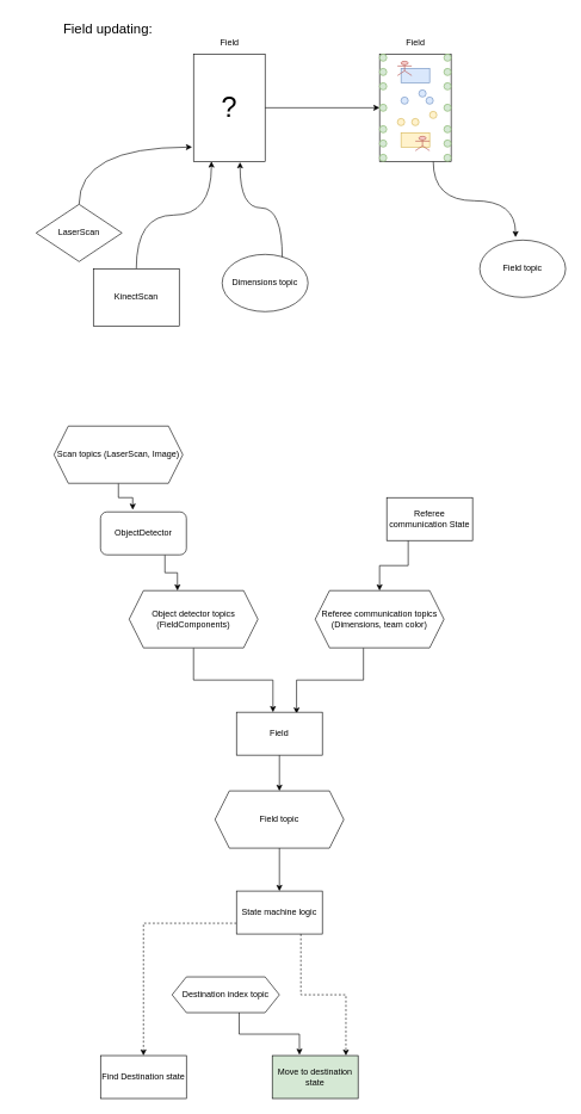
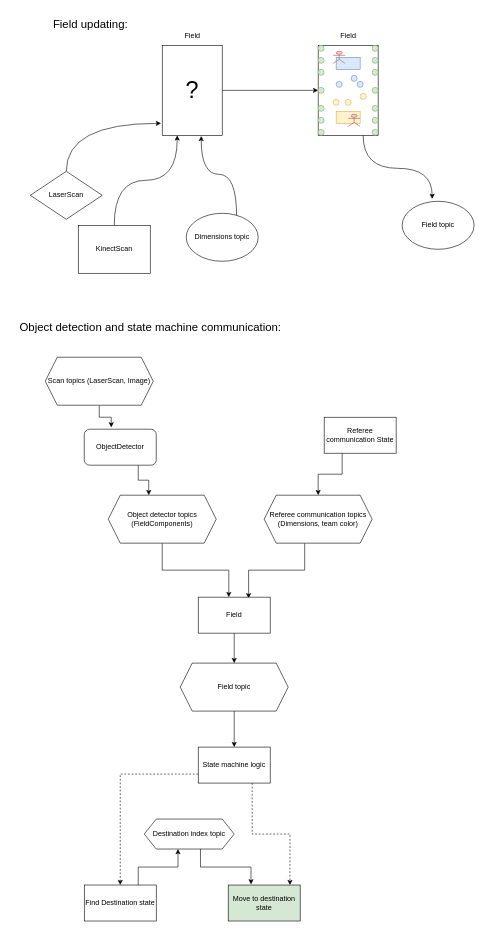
  <mxCell id="0" />
  <mxCell id="1" parent="0" />
  <mxCell id="2" value="Field updating:" style="text;html=1;align=center;verticalAlign=middle;resizable=0;points=[];autosize=1;strokeColor=none;fillColor=none;fontSize=19;" vertex="1" parent="1"><mxGeometry x="75" y="20" width="150" height="40" as="geometry" /></mxCell>
  <mxCell id="3" value="" style="edgeStyle=orthogonalEdgeStyle;rounded=0;orthogonalLoop=1;jettySize=auto;html=1;" edge="1" parent="1" source="4" target="13"><mxGeometry relative="1" as="geometry" /></mxCell>
  <mxCell id="4" value="&lt;font style=&quot;font-size: 39px;&quot;&gt;?&lt;/font&gt;" style="rounded=0;whiteSpace=wrap;html=1;" vertex="1" parent="1"><mxGeometry x="270" y="75" width="100" height="150" as="geometry" /></mxCell>
  <mxCell id="5" style="edgeStyle=orthogonalEdgeStyle;orthogonalLoop=1;jettySize=auto;html=1;exitX=0.5;exitY=0;exitDx=0;exitDy=0;curved=1;entryX=-0.02;entryY=0.867;entryDx=0;entryDy=0;entryPerimeter=0;" edge="1" parent="1" source="6" target="4"><mxGeometry relative="1" as="geometry"><mxPoint x="230" y="205" as="targetPoint" /><Array as="points"><mxPoint x="110" y="205" /></Array></mxGeometry></mxCell>
  <mxCell id="6" value="&lt;div&gt;LaserScan&lt;/div&gt;" style="rhombus;whiteSpace=wrap;html=1;" vertex="1" parent="1"><mxGeometry x="50" y="285" width="120" height="80" as="geometry" /></mxCell>
  <mxCell id="7" style="orthogonalLoop=1;jettySize=auto;html=1;exitX=0.5;exitY=0;exitDx=0;exitDy=0;entryX=0.25;entryY=1;entryDx=0;entryDy=0;edgeStyle=orthogonalEdgeStyle;curved=1;" edge="1" parent="1" source="8" target="4"><mxGeometry relative="1" as="geometry"><mxPoint x="290" y="235" as="targetPoint" /></mxGeometry></mxCell>
  <mxCell id="8" value="KinectScan" style="whiteSpace=wrap;html=1;rounded=0;" vertex="1" parent="1"><mxGeometry x="130" y="375" width="120" height="80" as="geometry" /></mxCell>
  <mxCell id="9" value="Field topic" style="ellipse;whiteSpace=wrap;html=1;" vertex="1" parent="1"><mxGeometry x="670" y="335" width="120" height="80" as="geometry" /></mxCell>
  <mxCell id="10" style="edgeStyle=orthogonalEdgeStyle;orthogonalLoop=1;jettySize=auto;html=1;exitX=0.7;exitY=0.063;exitDx=0;exitDy=0;entryX=0.65;entryY=1.007;entryDx=0;entryDy=0;entryPerimeter=0;curved=1;exitPerimeter=0;" edge="1" parent="1" source="11" target="4"><mxGeometry relative="1" as="geometry" /></mxCell>
  <mxCell id="11" value="Dimensions topic" style="ellipse;whiteSpace=wrap;html=1;" vertex="1" parent="1"><mxGeometry x="310" y="355" width="120" height="80" as="geometry" /></mxCell>
  <mxCell id="12" style="edgeStyle=orthogonalEdgeStyle;orthogonalLoop=1;jettySize=auto;html=1;exitX=0.75;exitY=1;exitDx=0;exitDy=0;entryX=0.417;entryY=-0.05;entryDx=0;entryDy=0;entryPerimeter=0;curved=1;" edge="1" parent="1" source="13" target="9"><mxGeometry relative="1" as="geometry" /></mxCell>
  <mxCell id="13" value="" style="rounded=0;whiteSpace=wrap;html=1;" vertex="1" parent="1"><mxGeometry x="530" y="75" width="100" height="150" as="geometry" /></mxCell>
  <mxCell id="14" value="Field" style="text;html=1;align=center;verticalAlign=middle;resizable=0;points=[];autosize=1;strokeColor=none;fillColor=none;" vertex="1" parent="1"><mxGeometry x="295" y="45" width="50" height="30" as="geometry" /></mxCell>
  <mxCell id="15" value="Field" style="text;html=1;align=center;verticalAlign=middle;resizable=0;points=[];autosize=1;strokeColor=none;fillColor=none;" vertex="1" parent="1"><mxGeometry x="555" y="45" width="50" height="30" as="geometry" /></mxCell>
  <mxCell id="16" value="" style="ellipse;whiteSpace=wrap;html=1;aspect=fixed;fillColor=#d5e8d4;strokeColor=#82b366;" vertex="1" parent="1"><mxGeometry x="530" y="75" width="10" height="10" as="geometry" /></mxCell>
  <mxCell id="17" value="" style="ellipse;whiteSpace=wrap;html=1;aspect=fixed;fillColor=#d5e8d4;strokeColor=#82b366;" vertex="1" parent="1"><mxGeometry x="620" y="75" width="10" height="10" as="geometry" /></mxCell>
  <mxCell id="18" value="" style="ellipse;whiteSpace=wrap;html=1;aspect=fixed;fillColor=#d5e8d4;strokeColor=#82b366;" vertex="1" parent="1"><mxGeometry x="530" y="215" width="10" height="10" as="geometry" /></mxCell>
  <mxCell id="19" value="" style="ellipse;whiteSpace=wrap;html=1;aspect=fixed;fillColor=#d5e8d4;strokeColor=#82b366;" vertex="1" parent="1"><mxGeometry x="620" y="215" width="10" height="10" as="geometry" /></mxCell>
  <mxCell id="20" value="" style="ellipse;whiteSpace=wrap;html=1;aspect=fixed;fillColor=#d5e8d4;strokeColor=#82b366;" vertex="1" parent="1"><mxGeometry x="530" y="145" width="10" height="10" as="geometry" /></mxCell>
  <mxCell id="21" value="" style="ellipse;whiteSpace=wrap;html=1;aspect=fixed;fillColor=#d5e8d4;strokeColor=#82b366;" vertex="1" parent="1"><mxGeometry x="620" y="145" width="10" height="10" as="geometry" /></mxCell>
  <mxCell id="22" value="" style="ellipse;whiteSpace=wrap;html=1;aspect=fixed;fillColor=#d5e8d4;strokeColor=#82b366;" vertex="1" parent="1"><mxGeometry x="530" y="95" width="10" height="10" as="geometry" /></mxCell>
  <mxCell id="23" value="" style="ellipse;whiteSpace=wrap;html=1;aspect=fixed;fillColor=#d5e8d4;strokeColor=#82b366;" vertex="1" parent="1"><mxGeometry x="620" y="95" width="10" height="10" as="geometry" /></mxCell>
  <mxCell id="24" value="" style="ellipse;whiteSpace=wrap;html=1;aspect=fixed;fillColor=#d5e8d4;strokeColor=#82b366;" vertex="1" parent="1"><mxGeometry x="530" y="195" width="10" height="10" as="geometry" /></mxCell>
  <mxCell id="25" value="" style="ellipse;whiteSpace=wrap;html=1;aspect=fixed;fillColor=#d5e8d4;strokeColor=#82b366;" vertex="1" parent="1"><mxGeometry x="620" y="195" width="10" height="10" as="geometry" /></mxCell>
  <mxCell id="26" value="" style="ellipse;whiteSpace=wrap;html=1;aspect=fixed;fillColor=#d5e8d4;strokeColor=#82b366;" vertex="1" parent="1"><mxGeometry x="530" y="175" width="10" height="10" as="geometry" /></mxCell>
  <mxCell id="27" value="" style="ellipse;whiteSpace=wrap;html=1;aspect=fixed;fillColor=#d5e8d4;strokeColor=#82b366;" vertex="1" parent="1"><mxGeometry x="620" y="175" width="10" height="10" as="geometry" /></mxCell>
  <mxCell id="28" value="" style="ellipse;whiteSpace=wrap;html=1;aspect=fixed;fillColor=#d5e8d4;strokeColor=#82b366;" vertex="1" parent="1"><mxGeometry x="530" y="115" width="10" height="10" as="geometry" /></mxCell>
  <mxCell id="29" value="" style="ellipse;whiteSpace=wrap;html=1;aspect=fixed;fillColor=#d5e8d4;strokeColor=#82b366;" vertex="1" parent="1"><mxGeometry x="620" y="115" width="10" height="10" as="geometry" /></mxCell>
  <mxCell id="30" value="" style="rounded=0;whiteSpace=wrap;html=1;fillColor=#dae8fc;strokeColor=#6c8ebf;" vertex="1" parent="1"><mxGeometry x="560" y="95" width="40" height="20" as="geometry" /></mxCell>
  <mxCell id="31" value="" style="rounded=0;whiteSpace=wrap;html=1;fillColor=#fff2cc;strokeColor=#d6b656;" vertex="1" parent="1"><mxGeometry x="560" y="185" width="40" height="20" as="geometry" /></mxCell>
  <mxCell id="32" value="" style="ellipse;whiteSpace=wrap;html=1;aspect=fixed;fillColor=#fff2cc;strokeColor=#d6b656;" vertex="1" parent="1"><mxGeometry x="555" y="165" width="10" height="10" as="geometry" /></mxCell>
  <mxCell id="33" value="" style="ellipse;whiteSpace=wrap;html=1;aspect=fixed;fillColor=#fff2cc;strokeColor=#d6b656;" vertex="1" parent="1"><mxGeometry x="575" y="165" width="10" height="10" as="geometry" /></mxCell>
  <mxCell id="34" value="" style="ellipse;whiteSpace=wrap;html=1;aspect=fixed;fillColor=#fff2cc;strokeColor=#d6b656;" vertex="1" parent="1"><mxGeometry x="600" y="155" width="10" height="10" as="geometry" /></mxCell>
  <mxCell id="35" value="" style="ellipse;whiteSpace=wrap;html=1;aspect=fixed;fillColor=#dae8fc;strokeColor=#6c8ebf;" vertex="1" parent="1"><mxGeometry x="560" y="135" width="10" height="10" as="geometry" /></mxCell>
  <mxCell id="36" value="" style="ellipse;whiteSpace=wrap;html=1;aspect=fixed;fillColor=#dae8fc;strokeColor=#6c8ebf;" vertex="1" parent="1"><mxGeometry x="585" y="125" width="10" height="10" as="geometry" /></mxCell>
  <mxCell id="37" value="" style="ellipse;whiteSpace=wrap;html=1;aspect=fixed;fillColor=#dae8fc;strokeColor=#6c8ebf;" vertex="1" parent="1"><mxGeometry x="595" y="135" width="10" height="10" as="geometry" /></mxCell>
  <mxCell id="38" value="" style="shape=umlActor;verticalLabelPosition=bottom;verticalAlign=top;html=1;outlineConnect=0;fillColor=#f8cecc;strokeColor=#b85450;" vertex="1" parent="1"><mxGeometry x="555" y="85" width="20" height="20" as="geometry" /></mxCell>
  <mxCell id="39" value="" style="shape=umlActor;verticalLabelPosition=bottom;verticalAlign=top;html=1;outlineConnect=0;fillColor=#f8cecc;strokeColor=#b85450;" vertex="1" parent="1"><mxGeometry x="580" y="190" width="20" height="20" as="geometry" /></mxCell>
+ <mxCell id="40" value="&lt;div style=&quot;font-size: 19px;&quot;&gt;Object detection and state machine communication:&lt;/div&gt;" style="text;html=1;align=center;verticalAlign=middle;resizable=0;points=[];autosize=1;strokeColor=none;fillColor=none;fontSize=19;" vertex="1" parent="1"><mxGeometry x="20" y="525" width="460" height="40" as="geometry" /></mxCell>
  <mxCell id="41" style="edgeStyle=orthogonalEdgeStyle;rounded=0;orthogonalLoop=1;jettySize=auto;html=1;exitX=0.5;exitY=1;exitDx=0;exitDy=0;entryX=0.425;entryY=0;entryDx=0;entryDy=0;entryPerimeter=0;" edge="1" parent="1" source="42" target="50"><mxGeometry relative="1" as="geometry" /></mxCell>
  <mxCell id="42" value="Object detector topics&lt;br&gt;(FieldComponents)" style="shape=hexagon;perimeter=hexagonPerimeter2;whiteSpace=wrap;html=1;fixedSize=1;" vertex="1" parent="1"><mxGeometry x="180" y="825" width="180" height="80" as="geometry" /></mxCell>
  <mxCell id="43" style="edgeStyle=orthogonalEdgeStyle;rounded=0;orthogonalLoop=1;jettySize=auto;html=1;exitX=0.375;exitY=1;exitDx=0;exitDy=0;entryX=0.7;entryY=0.033;entryDx=0;entryDy=0;entryPerimeter=0;" edge="1" parent="1" source="44" target="50"><mxGeometry relative="1" as="geometry" /></mxCell>
  <mxCell id="44" value="Referee communication topics (Dimensions, team color)" style="shape=hexagon;perimeter=hexagonPerimeter2;whiteSpace=wrap;html=1;fixedSize=1;" vertex="1" parent="1"><mxGeometry x="440" y="825" width="180" height="80" as="geometry" /></mxCell>
  <mxCell id="45" style="edgeStyle=orthogonalEdgeStyle;rounded=0;orthogonalLoop=1;jettySize=auto;html=1;exitX=0.75;exitY=1;exitDx=0;exitDy=0;entryX=0.375;entryY=0;entryDx=0;entryDy=0;" edge="1" parent="1" source="46" target="42"><mxGeometry relative="1" as="geometry" /></mxCell>
  <mxCell id="46" value="ObjectDetector" style="whiteSpace=wrap;html=1;rounded=1;" vertex="1" parent="1"><mxGeometry x="140" y="715" width="120" height="60" as="geometry" /></mxCell>
  <mxCell id="47" style="edgeStyle=orthogonalEdgeStyle;rounded=0;orthogonalLoop=1;jettySize=auto;html=1;exitX=0.5;exitY=1;exitDx=0;exitDy=0;entryX=0.375;entryY=-0.05;entryDx=0;entryDy=0;entryPerimeter=0;" edge="1" parent="1" source="48" target="46"><mxGeometry relative="1" as="geometry" /></mxCell>
  <mxCell id="48" value="Scan topics (LaserScan, Image)" style="shape=hexagon;perimeter=hexagonPerimeter2;whiteSpace=wrap;html=1;fixedSize=1;" vertex="1" parent="1"><mxGeometry x="75" y="595" width="180" height="80" as="geometry" /></mxCell>
  <mxCell id="49" style="edgeStyle=orthogonalEdgeStyle;rounded=0;orthogonalLoop=1;jettySize=auto;html=1;exitX=0.5;exitY=1;exitDx=0;exitDy=0;entryX=0.5;entryY=0;entryDx=0;entryDy=0;" edge="1" parent="1" source="50" target="52"><mxGeometry relative="1" as="geometry" /></mxCell>
  <mxCell id="50" value="Field" style="rounded=0;whiteSpace=wrap;html=1;" vertex="1" parent="1"><mxGeometry x="330" y="995" width="120" height="60" as="geometry" /></mxCell>
  <mxCell id="51" style="edgeStyle=orthogonalEdgeStyle;rounded=0;orthogonalLoop=1;jettySize=auto;html=1;exitX=0.5;exitY=1;exitDx=0;exitDy=0;entryX=0.5;entryY=0;entryDx=0;entryDy=0;" edge="1" parent="1" source="52" target="57"><mxGeometry relative="1" as="geometry"><mxPoint x="390" y="1235" as="targetPoint" /></mxGeometry></mxCell>
  <mxCell id="52" value="Field topic" style="shape=hexagon;perimeter=hexagonPerimeter2;whiteSpace=wrap;html=1;fixedSize=1;" vertex="1" parent="1"><mxGeometry x="300" y="1105" width="180" height="80" as="geometry" /></mxCell>
  <mxCell id="53" style="edgeStyle=orthogonalEdgeStyle;rounded=0;orthogonalLoop=1;jettySize=auto;html=1;exitX=0.25;exitY=1;exitDx=0;exitDy=0;entryX=0.5;entryY=0;entryDx=0;entryDy=0;" edge="1" parent="1" source="54" target="44"><mxGeometry relative="1" as="geometry" /></mxCell>
  <mxCell id="54" value="Referee communication State" style="rounded=0;whiteSpace=wrap;html=1;" vertex="1" parent="1"><mxGeometry x="540" y="695" width="120" height="60" as="geometry" /></mxCell>
  <mxCell id="55" style="edgeStyle=orthogonalEdgeStyle;rounded=0;orthogonalLoop=1;jettySize=auto;html=1;exitX=0;exitY=0.75;exitDx=0;exitDy=0;dashed=1;entryX=0.5;entryY=0;entryDx=0;entryDy=0;" edge="1" parent="1" source="57" target="59"><mxGeometry relative="1" as="geometry"><mxPoint x="220" y="1355" as="targetPoint" /></mxGeometry></mxCell>
  <mxCell id="56" style="edgeStyle=orthogonalEdgeStyle;rounded=0;orthogonalLoop=1;jettySize=auto;html=1;exitX=0.75;exitY=1;exitDx=0;exitDy=0;entryX=0.858;entryY=0;entryDx=0;entryDy=0;entryPerimeter=0;dashed=1;" edge="1" parent="1" source="57" target="62"><mxGeometry relative="1" as="geometry" /></mxCell>
  <mxCell id="57" value="State machine logic" style="rounded=0;whiteSpace=wrap;html=1;" vertex="1" parent="1"><mxGeometry x="330" y="1245" width="120" height="60" as="geometry" /></mxCell>
+ <mxCell id="58" style="edgeStyle=orthogonalEdgeStyle;rounded=0;orthogonalLoop=1;jettySize=auto;html=1;exitX=0.75;exitY=0;exitDx=0;exitDy=0;entryX=0.375;entryY=1;entryDx=0;entryDy=0;" edge="1" parent="1" source="59" target="61"><mxGeometry relative="1" as="geometry"><mxPoint x="280" y="1435" as="targetPoint" /></mxGeometry></mxCell>
  <mxCell id="59" value="Find Destination state" style="rounded=0;whiteSpace=wrap;html=1;" vertex="1" parent="1"><mxGeometry x="140" y="1475" width="120" height="60" as="geometry" /></mxCell>
  <mxCell id="60" style="edgeStyle=orthogonalEdgeStyle;rounded=0;orthogonalLoop=1;jettySize=auto;html=1;exitX=0.625;exitY=1;exitDx=0;exitDy=0;entryX=0.317;entryY=-0.017;entryDx=0;entryDy=0;entryPerimeter=0;" edge="1" parent="1" source="61" target="62"><mxGeometry relative="1" as="geometry" /></mxCell>
  <mxCell id="61" value="Destination index topic" style="shape=hexagon;perimeter=hexagonPerimeter2;whiteSpace=wrap;html=1;fixedSize=1;" vertex="1" parent="1"><mxGeometry x="240" y="1365" width="150" height="50" as="geometry" /></mxCell>
  <mxCell id="62" value="Move to destination state" style="rounded=0;whiteSpace=wrap;html=1;fillColor=#d5e8d4;" vertex="1" parent="1"><mxGeometry x="380" y="1475" width="120" height="60" as="geometry" /></mxCell>
